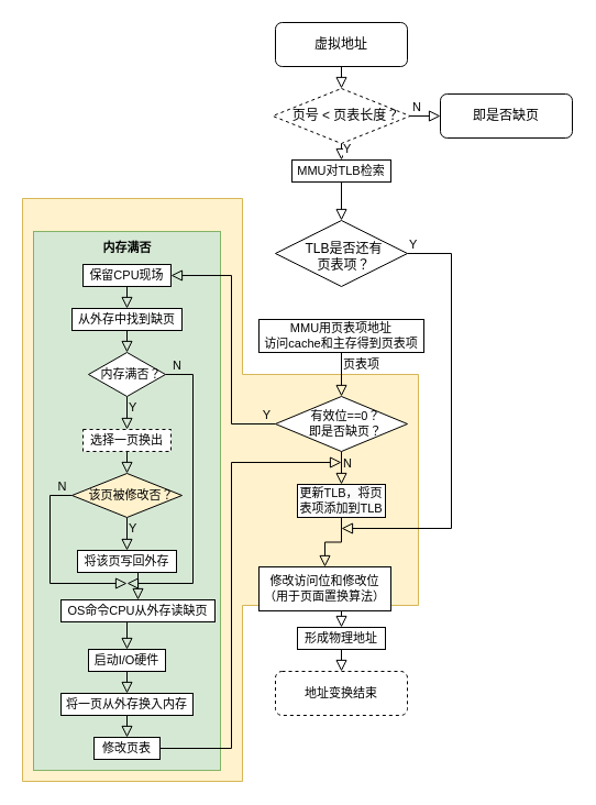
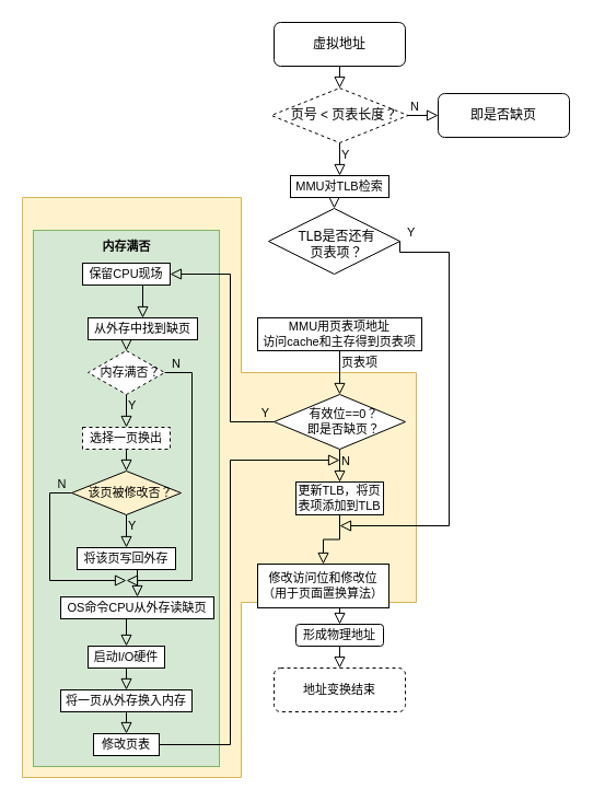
  <mxCell id="0" />
  <mxCell id="1" parent="0" />
  <mxCell id="2" value="" style="shape=tee;whiteSpace=wrap;html=1;fontFamily=Helvetica;fontSize=11;dx=210;dy=200;direction=north;fillColor=#fff2cc;strokeColor=#d6b656;" parent="1" vertex="1"><mxGeometry x="20" y="180" width="360" height="530" as="geometry" /></mxCell>
  <mxCell id="3" value="" style="rounded=0;whiteSpace=wrap;html=1;fontFamily=Helvetica;fontSize=11;fillColor=#d5e8d4;strokeColor=#82b366;" parent="1" vertex="1"><mxGeometry x="30" y="210" width="170" height="490" as="geometry" /></mxCell>
  <mxCell id="4" style="edgeStyle=orthogonalEdgeStyle;shape=connector;rounded=0;orthogonalLoop=1;jettySize=auto;html=1;exitX=0.5;exitY=1;exitDx=0;exitDy=0;entryX=0.5;entryY=0;entryDx=0;entryDy=0;shadow=0;labelBackgroundColor=none;strokeColor=default;strokeWidth=1;align=left;verticalAlign=middle;fontFamily=Helvetica;fontSize=11;fontColor=default;endArrow=block;endFill=0;endSize=8;" parent="1" source="5" target="10" edge="1"><mxGeometry relative="1" as="geometry" /></mxCell>
  <mxCell id="5" value="虚拟地址" style="rounded=1;whiteSpace=wrap;html=1;fontSize=12;glass=0;strokeWidth=1;shadow=0;" parent="1" vertex="1"><mxGeometry x="250" y="20" width="120" height="40" as="geometry" /></mxCell>
  <mxCell id="6" style="edgeStyle=orthogonalEdgeStyle;shape=connector;rounded=0;orthogonalLoop=1;jettySize=auto;html=1;exitX=0.5;exitY=1;exitDx=0;exitDy=0;shadow=0;labelBackgroundColor=none;strokeColor=default;strokeWidth=1;align=left;verticalAlign=middle;fontFamily=Helvetica;fontSize=11;fontColor=default;endArrow=block;endFill=0;endSize=8;entryX=0.5;entryY=0;entryDx=0;entryDy=0;" parent="1" source="10" target="58" edge="1"><mxGeometry relative="1" as="geometry"><mxPoint x="210" y="40" as="targetPoint" /></mxGeometry></mxCell>
  <mxCell id="7" value="Y&lt;br style=&quot;border-color: var(--border-color);&quot;&gt;" style="edgeLabel;html=1;align=left;verticalAlign=middle;resizable=0;points=[];fontSize=11;fontFamily=Helvetica;fontColor=default;" parent="6" vertex="1" connectable="0"><mxGeometry x="-0.227" y="-1" relative="1" as="geometry"><mxPoint x="1" y="-2" as="offset" /></mxGeometry></mxCell>
  <mxCell id="8" style="edgeStyle=orthogonalEdgeStyle;shape=connector;rounded=0;orthogonalLoop=1;jettySize=auto;html=1;exitX=1;exitY=0.5;exitDx=0;exitDy=0;entryX=0;entryY=0.5;entryDx=0;entryDy=0;shadow=0;labelBackgroundColor=none;strokeColor=default;strokeWidth=1;align=left;verticalAlign=middle;fontFamily=Helvetica;fontSize=11;fontColor=default;endArrow=block;endFill=0;endSize=8;" parent="1" source="10" target="11" edge="1"><mxGeometry relative="1" as="geometry" /></mxCell>
  <mxCell id="9" value="N" style="edgeLabel;html=1;align=left;verticalAlign=bottom;resizable=0;points=[];fontSize=11;fontFamily=Helvetica;fontColor=default;" parent="8" vertex="1" connectable="0"><mxGeometry x="-0.178" y="-1" relative="1" as="geometry"><mxPoint x="-11" y="-1" as="offset" /></mxGeometry></mxCell>
  <mxCell id="10" value="页号 &amp;lt; 页表长度？" style="rhombus;whiteSpace=wrap;html=1;shadow=0;fontFamily=Helvetica;fontSize=12;align=center;strokeWidth=1;spacing=6;spacingTop=0;verticalAlign=middle;spacingRight=-8;dashed=1;" parent="1" vertex="1"><mxGeometry x="247.5" y="80" width="125" height="50" as="geometry" /></mxCell>
  <mxCell id="11" value="即是否缺页" style="rounded=1;whiteSpace=wrap;html=1;fontSize=12;glass=0;strokeWidth=1;shadow=0;" parent="1" vertex="1"><mxGeometry x="400" y="85" width="120" height="40" as="geometry" /></mxCell>
  <mxCell id="12" style="edgeStyle=orthogonalEdgeStyle;shape=connector;rounded=0;orthogonalLoop=1;jettySize=auto;html=1;exitX=1;exitY=0.5;exitDx=0;exitDy=0;shadow=0;labelBackgroundColor=none;strokeColor=default;strokeWidth=1;align=left;verticalAlign=middle;fontFamily=Helvetica;fontSize=11;fontColor=default;endArrow=block;endFill=0;endSize=8;" parent="1" source="14" edge="1"><mxGeometry relative="1" as="geometry"><mxPoint x="310" y="480" as="targetPoint" /><Array as="points"><mxPoint x="410" y="230" /><mxPoint x="410" y="480" /></Array></mxGeometry></mxCell>
  <mxCell id="13" value="Y" style="edgeLabel;html=1;align=left;verticalAlign=bottom;resizable=0;points=[];fontSize=11;fontFamily=Helvetica;fontColor=default;" parent="12" vertex="1" connectable="0"><mxGeometry x="-0.38" relative="1" as="geometry"><mxPoint x="-40" y="-81" as="offset" /></mxGeometry></mxCell>
- <mxCell id="14" value="TLB是否还有&lt;br&gt;页表项？" style="rhombus;whiteSpace=wrap;html=1;shadow=0;fontFamily=Helvetica;fontSize=12;align=center;strokeWidth=1;spacing=6;spacingTop=0;spacingLeft=5;spacingBottom=-5;" parent="1" vertex="1"><mxGeometry x="250" y="200" width="120" height="60" as="geometry" /></mxCell>
+ <mxCell id="14" value="TLB是否还有&lt;br&gt;页表项？" style="rhombus;whiteSpace=wrap;html=1;shadow=0;fontFamily=Helvetica;fontSize=12;align=center;strokeWidth=1;spacing=6;spacingTop=0;spacingLeft=5;spacingBottom=-5;" parent="1" vertex="1"><mxGeometry x="245" y="190" width="120" height="60" as="geometry" /></mxCell>
  <mxCell id="15" style="edgeStyle=orthogonalEdgeStyle;shape=connector;rounded=0;orthogonalLoop=1;jettySize=auto;html=1;exitX=0.5;exitY=1;exitDx=0;exitDy=0;shadow=0;labelBackgroundColor=none;strokeColor=default;strokeWidth=1;align=left;verticalAlign=middle;fontFamily=Helvetica;fontSize=11;fontColor=default;endArrow=block;endFill=0;endSize=8;entryX=0.5;entryY=0;entryDx=0;entryDy=0;" parent="1" source="17" target="22" edge="1"><mxGeometry relative="1" as="geometry"><mxPoint x="310" y="350" as="targetPoint" /><Array as="points" /></mxGeometry></mxCell>
  <mxCell id="16" value="页表项" style="edgeLabel;html=1;align=left;verticalAlign=middle;resizable=0;points=[];fontSize=11;fontFamily=Helvetica;fontColor=default;" parent="15" vertex="1" connectable="0"><mxGeometry x="-0.311" relative="1" as="geometry"><mxPoint y="-4" as="offset" /></mxGeometry></mxCell>
  <mxCell id="17" value="MMU用页表项地址&lt;br&gt;访问cache和主存得到页表项&lt;br&gt;" style="rounded=0;whiteSpace=wrap;html=1;fontFamily=Helvetica;fontSize=11;fontColor=default;" parent="1" vertex="1"><mxGeometry x="235" y="290" width="150" height="30" as="geometry" /></mxCell>
  <mxCell id="18" style="edgeStyle=orthogonalEdgeStyle;shape=connector;rounded=0;orthogonalLoop=1;jettySize=auto;html=1;exitX=0.5;exitY=1;exitDx=0;exitDy=0;entryX=0.5;entryY=0;entryDx=0;entryDy=0;shadow=0;labelBackgroundColor=none;strokeColor=default;strokeWidth=1;align=left;verticalAlign=middle;fontFamily=Helvetica;fontSize=11;fontColor=default;endArrow=block;endFill=0;endSize=8;" parent="1" source="22" target="24" edge="1"><mxGeometry relative="1" as="geometry" /></mxCell>
  <mxCell id="19" value="N" style="edgeLabel;html=1;align=left;verticalAlign=middle;resizable=0;points=[];fontSize=11;fontFamily=Helvetica;fontColor=default;labelBackgroundColor=none;" parent="18" vertex="1" connectable="0"><mxGeometry x="-0.196" y="1" relative="1" as="geometry"><mxPoint x="-1" y="-2" as="offset" /></mxGeometry></mxCell>
  <mxCell id="20" style="edgeStyle=orthogonalEdgeStyle;shape=connector;rounded=0;orthogonalLoop=1;jettySize=auto;html=1;exitX=0;exitY=0.5;exitDx=0;exitDy=0;entryX=1;entryY=0.5;entryDx=0;entryDy=0;shadow=0;labelBackgroundColor=none;strokeColor=default;strokeWidth=1;align=left;verticalAlign=middle;fontFamily=Helvetica;fontSize=11;fontColor=default;endArrow=block;endFill=0;endSize=8;" parent="1" source="22" target="26" edge="1"><mxGeometry relative="1" as="geometry"><Array as="points"><mxPoint x="210" y="385" /><mxPoint x="210" y="250" /></Array></mxGeometry></mxCell>
  <mxCell id="21" value="Y" style="edgeLabel;html=1;align=center;verticalAlign=bottom;resizable=0;points=[];fontSize=11;fontFamily=Helvetica;fontColor=default;labelBackgroundColor=none;" parent="20" vertex="1" connectable="0"><mxGeometry x="-0.92" y="2" relative="1" as="geometry"><mxPoint y="-2" as="offset" /></mxGeometry></mxCell>
  <mxCell id="22" value="&lt;span style=&quot;color: rgb(0, 0, 0); font-family: Helvetica; font-size: 11px; font-style: normal; font-variant-ligatures: normal; font-variant-caps: normal; font-weight: 400; letter-spacing: normal; orphans: 2; text-align: center; text-indent: 0px; text-transform: none; widows: 2; word-spacing: 0px; -webkit-text-stroke-width: 0px; text-decoration-thickness: initial; text-decoration-style: initial; text-decoration-color: initial; float: none; display: inline !important;&quot;&gt;有效位==0？&lt;br&gt;即是否缺页？&lt;br&gt;&lt;/span&gt;" style="rhombus;whiteSpace=wrap;html=1;fontFamily=Helvetica;fontSize=11;fontColor=default;spacingLeft=8;labelBackgroundColor=none;" parent="1" vertex="1"><mxGeometry x="250" y="360" width="120" height="50" as="geometry" /></mxCell>
  <mxCell id="23" style="edgeStyle=orthogonalEdgeStyle;shape=connector;rounded=0;orthogonalLoop=1;jettySize=auto;html=1;exitX=0.5;exitY=1;exitDx=0;exitDy=0;entryX=0.5;entryY=0;entryDx=0;entryDy=0;shadow=0;labelBackgroundColor=none;strokeColor=default;strokeWidth=1;align=left;verticalAlign=middle;fontFamily=Helvetica;fontSize=11;fontColor=default;endArrow=block;endFill=0;endSize=8;" parent="1" source="24" target="52" edge="1"><mxGeometry relative="1" as="geometry" /></mxCell>
  <mxCell id="24" value="&lt;span style=&quot;color: rgb(0, 0, 0); font-family: Helvetica; font-size: 11px; font-style: normal; font-variant-ligatures: normal; font-variant-caps: normal; font-weight: 400; letter-spacing: normal; orphans: 2; text-align: center; text-indent: 0px; text-transform: none; widows: 2; word-spacing: 0px; -webkit-text-stroke-width: 0px; background-color: rgb(251, 251, 251); text-decoration-thickness: initial; text-decoration-style: initial; text-decoration-color: initial; float: none; display: inline !important;&quot;&gt;更新TLB，将页表项添加到TLB&lt;/span&gt;" style="rounded=0;whiteSpace=wrap;html=1;fontFamily=Helvetica;fontSize=11;fontColor=default;" parent="1" vertex="1"><mxGeometry x="270" y="440" width="80" height="30" as="geometry" /></mxCell>
  <mxCell id="25" style="edgeStyle=orthogonalEdgeStyle;shape=connector;rounded=0;orthogonalLoop=1;jettySize=auto;html=1;exitX=0.5;exitY=1;exitDx=0;exitDy=0;entryX=0.5;entryY=0;entryDx=0;entryDy=0;shadow=0;labelBackgroundColor=none;strokeColor=default;strokeWidth=1;align=left;verticalAlign=middle;fontFamily=Helvetica;fontSize=11;fontColor=default;endArrow=block;endFill=0;endSize=8;" parent="1" source="26" target="28" edge="1"><mxGeometry relative="1" as="geometry" /></mxCell>
  <mxCell id="26" value="保留CPU现场" style="rounded=0;whiteSpace=wrap;html=1;fontFamily=Helvetica;fontSize=11;fontColor=default;" parent="1" vertex="1"><mxGeometry x="75" y="240" width="80" height="20" as="geometry" /></mxCell>
  <mxCell id="27" style="edgeStyle=orthogonalEdgeStyle;shape=connector;rounded=0;orthogonalLoop=1;jettySize=auto;html=1;exitX=0.5;exitY=1;exitDx=0;exitDy=0;entryX=0.5;entryY=0;entryDx=0;entryDy=0;shadow=0;labelBackgroundColor=none;strokeColor=default;strokeWidth=1;align=left;verticalAlign=middle;fontFamily=Helvetica;fontSize=11;fontColor=default;endArrow=block;endFill=0;endSize=8;" parent="1" source="28" target="33" edge="1"><mxGeometry relative="1" as="geometry" /></mxCell>
- <mxCell id="28" value="从外存中找到缺页" style="rounded=0;whiteSpace=wrap;html=1;fontFamily=Helvetica;fontSize=11;fontColor=default;" parent="1" vertex="1"><mxGeometry x="65" y="280" width="100" height="20" as="geometry" /></mxCell>
+ <mxCell id="28" value="从外存中找到缺页" style="rounded=0;whiteSpace=wrap;html=1;fontFamily=Helvetica;fontSize=11;fontColor=default;" parent="1" vertex="1"><mxGeometry x="80" y="290" width="100" height="20" as="geometry" /></mxCell>
  <mxCell id="29" style="edgeStyle=orthogonalEdgeStyle;shape=connector;rounded=0;orthogonalLoop=1;jettySize=auto;html=1;exitX=0.5;exitY=1;exitDx=0;exitDy=0;entryX=0.5;entryY=0;entryDx=0;entryDy=0;shadow=0;labelBackgroundColor=none;strokeColor=default;strokeWidth=1;align=left;verticalAlign=middle;fontFamily=Helvetica;fontSize=11;fontColor=default;endArrow=block;endFill=0;endSize=8;" parent="1" source="33" target="35" edge="1"><mxGeometry relative="1" as="geometry" /></mxCell>
  <mxCell id="30" value="Y" style="edgeLabel;html=1;align=left;verticalAlign=middle;resizable=0;points=[];fontSize=11;fontFamily=Helvetica;fontColor=default;labelBackgroundColor=none;" parent="29" vertex="1" connectable="0"><mxGeometry x="-0.368" relative="1" as="geometry"><mxPoint as="offset" /></mxGeometry></mxCell>
  <mxCell id="31" style="edgeStyle=orthogonalEdgeStyle;shape=connector;rounded=0;orthogonalLoop=1;jettySize=auto;html=1;exitX=1;exitY=0.5;exitDx=0;exitDy=0;shadow=0;labelBackgroundColor=none;strokeColor=default;strokeWidth=1;align=left;verticalAlign=middle;fontFamily=Helvetica;fontSize=11;fontColor=default;endArrow=block;endFill=0;endSize=8;" parent="1" source="33" edge="1"><mxGeometry relative="1" as="geometry"><mxPoint x="115" y="530" as="targetPoint" /><Array as="points"><mxPoint x="175" y="340" /><mxPoint x="175" y="530" /></Array></mxGeometry></mxCell>
  <mxCell id="32" value="N" style="edgeLabel;html=1;align=left;verticalAlign=bottom;resizable=0;points=[];fontSize=11;fontFamily=Helvetica;fontColor=default;labelBackgroundColor=none;" parent="31" vertex="1" connectable="0"><mxGeometry x="-0.929" y="1" relative="1" as="geometry"><mxPoint x="-5" y="1" as="offset" /></mxGeometry></mxCell>
- <mxCell id="33" value="内存满否？" style="rhombus;whiteSpace=wrap;html=1;fontFamily=Helvetica;fontSize=11;fontColor=default;spacingLeft=8;" parent="1" vertex="1"><mxGeometry x="80" y="320" width="70" height="40" as="geometry" /></mxCell>
+ <mxCell id="33" value="内存满否？" style="rhombus;whiteSpace=wrap;html=1;fontFamily=Helvetica;fontSize=11;fontColor=default;spacingLeft=8;dashed=1;" parent="1" vertex="1"><mxGeometry x="80" y="320" width="70" height="40" as="geometry" /></mxCell>
  <mxCell id="34" style="edgeStyle=orthogonalEdgeStyle;shape=connector;rounded=0;orthogonalLoop=1;jettySize=auto;html=1;exitX=0.5;exitY=1;exitDx=0;exitDy=0;entryX=0.5;entryY=0;entryDx=0;entryDy=0;shadow=0;labelBackgroundColor=none;strokeColor=default;strokeWidth=1;align=left;verticalAlign=middle;fontFamily=Helvetica;fontSize=11;fontColor=default;endArrow=block;endFill=0;endSize=8;" parent="1" source="35" target="40" edge="1"><mxGeometry relative="1" as="geometry" /></mxCell>
  <mxCell id="35" value="选择一页换出" style="rounded=0;whiteSpace=wrap;html=1;fontFamily=Helvetica;fontSize=11;fontColor=default;dashed=1;" parent="1" vertex="1"><mxGeometry x="75" y="390" width="80" height="20" as="geometry" /></mxCell>
  <mxCell id="36" style="edgeStyle=orthogonalEdgeStyle;shape=connector;rounded=0;orthogonalLoop=1;jettySize=auto;html=1;exitX=0.5;exitY=1;exitDx=0;exitDy=0;entryX=0.5;entryY=0;entryDx=0;entryDy=0;shadow=0;labelBackgroundColor=none;strokeColor=default;strokeWidth=1;align=left;verticalAlign=middle;fontFamily=Helvetica;fontSize=11;fontColor=default;endArrow=block;endFill=0;endSize=8;" parent="1" source="40" target="42" edge="1"><mxGeometry relative="1" as="geometry" /></mxCell>
  <mxCell id="37" value="Y" style="edgeLabel;html=1;align=left;verticalAlign=middle;resizable=0;points=[];fontSize=11;fontFamily=Helvetica;fontColor=default;labelBackgroundColor=none;" parent="36" vertex="1" connectable="0"><mxGeometry x="-0.368" relative="1" as="geometry"><mxPoint as="offset" /></mxGeometry></mxCell>
  <mxCell id="38" style="edgeStyle=orthogonalEdgeStyle;shape=connector;rounded=0;orthogonalLoop=1;jettySize=auto;html=1;exitX=0;exitY=0.5;exitDx=0;exitDy=0;shadow=0;labelBackgroundColor=none;strokeColor=default;strokeWidth=1;align=left;verticalAlign=middle;fontFamily=Helvetica;fontSize=11;fontColor=default;endArrow=block;endFill=0;endSize=8;" parent="1" source="40" edge="1"><mxGeometry relative="1" as="geometry"><mxPoint x="115" y="530" as="targetPoint" /><Array as="points"><mxPoint x="45" y="450" /><mxPoint x="45" y="530" /></Array></mxGeometry></mxCell>
  <mxCell id="39" value="N" style="edgeLabel;html=1;align=center;verticalAlign=bottom;resizable=0;points=[];fontSize=11;fontFamily=Helvetica;fontColor=default;labelBackgroundColor=none;" parent="38" vertex="1" connectable="0"><mxGeometry x="-0.888" y="-1" relative="1" as="geometry"><mxPoint y="1" as="offset" /></mxGeometry></mxCell>
  <mxCell id="40" value="该页被修改否？" style="rhombus;whiteSpace=wrap;html=1;fontFamily=Helvetica;fontSize=11;fontColor=default;spacingLeft=8;fillColor=#fff2cc;" parent="1" vertex="1"><mxGeometry x="65" y="430" width="100" height="40" as="geometry" /></mxCell>
  <mxCell id="41" style="edgeStyle=orthogonalEdgeStyle;shape=connector;rounded=0;orthogonalLoop=1;jettySize=auto;html=1;exitX=0.5;exitY=1;exitDx=0;exitDy=0;entryX=0.5;entryY=0;entryDx=0;entryDy=0;shadow=0;labelBackgroundColor=none;strokeColor=default;strokeWidth=1;align=left;verticalAlign=middle;fontFamily=Helvetica;fontSize=11;fontColor=default;endArrow=block;endFill=0;endSize=8;" parent="1" source="42" target="44" edge="1"><mxGeometry relative="1" as="geometry" /></mxCell>
  <mxCell id="42" value="将该页写回外存" style="rounded=0;whiteSpace=wrap;html=1;fontFamily=Helvetica;fontSize=11;fontColor=default;" parent="1" vertex="1"><mxGeometry x="70" y="500" width="90" height="20" as="geometry" /></mxCell>
  <mxCell id="43" style="edgeStyle=orthogonalEdgeStyle;shape=connector;rounded=0;orthogonalLoop=1;jettySize=auto;html=1;exitX=0.5;exitY=1;exitDx=0;exitDy=0;entryX=0.5;entryY=0;entryDx=0;entryDy=0;shadow=0;labelBackgroundColor=none;strokeColor=default;strokeWidth=1;align=left;verticalAlign=middle;fontFamily=Helvetica;fontSize=11;fontColor=default;endArrow=block;endFill=0;endSize=8;" parent="1" source="44" target="46" edge="1"><mxGeometry relative="1" as="geometry" /></mxCell>
  <mxCell id="44" value="OS命令CPU从外存读缺页" style="rounded=0;whiteSpace=wrap;html=1;fontFamily=Helvetica;fontSize=11;fontColor=default;" parent="1" vertex="1"><mxGeometry x="55" y="545" width="140" height="20" as="geometry" /></mxCell>
  <mxCell id="45" style="edgeStyle=orthogonalEdgeStyle;shape=connector;rounded=0;orthogonalLoop=1;jettySize=auto;html=1;exitX=0.5;exitY=1;exitDx=0;exitDy=0;entryX=0.5;entryY=0;entryDx=0;entryDy=0;shadow=0;labelBackgroundColor=none;strokeColor=default;strokeWidth=1;align=left;verticalAlign=middle;fontFamily=Helvetica;fontSize=11;fontColor=default;endArrow=block;endFill=0;endSize=8;" parent="1" source="46" target="48" edge="1"><mxGeometry relative="1" as="geometry" /></mxCell>
  <mxCell id="46" value="启动I/O硬件" style="rounded=0;whiteSpace=wrap;html=1;fontFamily=Helvetica;fontSize=11;fontColor=default;" parent="1" vertex="1"><mxGeometry x="80" y="590" width="70" height="20" as="geometry" /></mxCell>
  <mxCell id="47" style="edgeStyle=orthogonalEdgeStyle;shape=connector;rounded=0;orthogonalLoop=1;jettySize=auto;html=1;exitX=0.5;exitY=1;exitDx=0;exitDy=0;entryX=0.5;entryY=0;entryDx=0;entryDy=0;shadow=0;labelBackgroundColor=none;strokeColor=default;strokeWidth=1;align=left;verticalAlign=middle;fontFamily=Helvetica;fontSize=11;fontColor=default;endArrow=block;endFill=0;endSize=8;" parent="1" source="48" target="49" edge="1"><mxGeometry relative="1" as="geometry" /></mxCell>
  <mxCell id="48" value="将一页从外存换入内存" style="rounded=0;whiteSpace=wrap;html=1;fontFamily=Helvetica;fontSize=11;fontColor=default;" parent="1" vertex="1"><mxGeometry x="55" y="630" width="120" height="20" as="geometry" /></mxCell>
  <mxCell id="49" value="修改页表" style="rounded=0;whiteSpace=wrap;html=1;fontFamily=Helvetica;fontSize=11;fontColor=default;" parent="1" vertex="1"><mxGeometry x="85" y="670" width="60" height="20" as="geometry" /></mxCell>
  <mxCell id="50" value="内存满否" style="text;strokeColor=none;fillColor=none;html=1;fontSize=11;fontStyle=1;verticalAlign=middle;align=center;fontFamily=Helvetica;fontColor=default;spacing=0;" parent="1" vertex="1"><mxGeometry x="75" y="210" width="80" height="30" as="geometry" /></mxCell>
  <mxCell id="51" style="edgeStyle=orthogonalEdgeStyle;shape=connector;rounded=0;orthogonalLoop=1;jettySize=auto;html=1;exitX=0.5;exitY=1;exitDx=0;exitDy=0;entryX=0.5;entryY=0;entryDx=0;entryDy=0;shadow=0;labelBackgroundColor=none;strokeColor=default;strokeWidth=1;align=left;verticalAlign=middle;fontFamily=Helvetica;fontSize=11;fontColor=default;endArrow=block;endFill=0;endSize=8;" parent="1" source="52" target="54" edge="1"><mxGeometry relative="1" as="geometry" /></mxCell>
  <mxCell id="52" value="修改访问位和修改位&lt;br&gt;（用于页面置换算法）" style="rounded=0;whiteSpace=wrap;html=1;fontFamily=Helvetica;fontSize=11;fontColor=default;" parent="1" vertex="1"><mxGeometry x="235" y="515" width="120" height="40" as="geometry" /></mxCell>
  <mxCell id="53" style="edgeStyle=orthogonalEdgeStyle;shape=connector;rounded=0;orthogonalLoop=1;jettySize=auto;html=1;exitX=0.5;exitY=1;exitDx=0;exitDy=0;entryX=0.5;entryY=0;entryDx=0;entryDy=0;shadow=0;labelBackgroundColor=none;strokeColor=default;strokeWidth=1;align=left;verticalAlign=middle;fontFamily=Helvetica;fontSize=11;fontColor=default;endArrow=block;endFill=0;endSize=8;" parent="1" source="54" target="55" edge="1"><mxGeometry relative="1" as="geometry" /></mxCell>
- <mxCell id="54" value="形成物理地址" style="rounded=0;whiteSpace=wrap;html=1;fontFamily=Helvetica;fontSize=11;fontColor=default;" parent="1" vertex="1"><mxGeometry x="270" y="570" width="80" height="20" as="geometry" /></mxCell>
+ <mxCell id="54" value="形成物理地址" style="whiteSpace=wrap;html=1;fontFamily=Helvetica;fontSize=11;fontColor=default;rounded=1;" parent="1" vertex="1"><mxGeometry x="270" y="570" width="80" height="20" as="geometry" /></mxCell>
  <mxCell id="55" value="地址变换结束" style="rounded=1;whiteSpace=wrap;html=1;fontFamily=Helvetica;fontSize=11;fontColor=default;dashed=1;" parent="1" vertex="1"><mxGeometry x="250" y="610" width="120" height="40" as="geometry" /></mxCell>
  <mxCell id="56" value="" style="edgeStyle=orthogonalEdgeStyle;shape=connector;rounded=0;orthogonalLoop=1;jettySize=auto;html=1;exitX=1;exitY=0.5;exitDx=0;exitDy=0;shadow=0;labelBackgroundColor=none;strokeColor=default;strokeWidth=1;align=left;verticalAlign=middle;fontFamily=Helvetica;fontSize=11;fontColor=default;endArrow=block;endFill=0;endSize=8;" parent="1" source="49" edge="1"><mxGeometry relative="1" as="geometry"><mxPoint x="310" y="420" as="targetPoint" /><mxPoint x="155" y="640" as="sourcePoint" /><Array as="points"><mxPoint x="210" y="680" /><mxPoint x="210" y="420" /></Array></mxGeometry></mxCell>
  <mxCell id="57" style="edgeStyle=orthogonalEdgeStyle;shape=connector;rounded=0;orthogonalLoop=1;jettySize=auto;html=1;exitX=0.5;exitY=1;exitDx=0;exitDy=0;entryX=0.5;entryY=0;entryDx=0;entryDy=0;shadow=0;labelBackgroundColor=none;strokeColor=default;strokeWidth=1;align=left;verticalAlign=middle;fontFamily=Helvetica;fontSize=11;fontColor=default;endArrow=block;endFill=0;endSize=8;" parent="1" source="58" target="14" edge="1"><mxGeometry relative="1" as="geometry" /></mxCell>
- <mxCell id="58" value="MMU对TLB检索" style="rounded=0;whiteSpace=wrap;html=1;fontFamily=Helvetica;fontSize=11;fontColor=default;" parent="1" vertex="1"><mxGeometry x="265" y="145" width="90" height="20" as="geometry" /></mxCell>
+ <mxCell id="58" value="MMU对TLB检索" style="rounded=0;whiteSpace=wrap;html=1;fontFamily=Helvetica;fontSize=11;fontColor=default;" parent="1" vertex="1"><mxGeometry x="265" y="160" width="90" height="20" as="geometry" /></mxCell>
